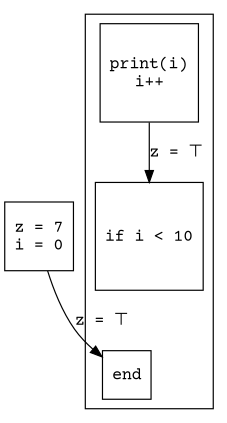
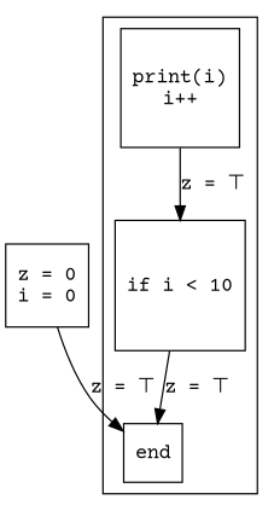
  digraph {
    fontname="Courier Prime"
    node [fontname="Courier Prime" shape=square]
    edge [fontname="Courier Prime"]
    n1 [label="if i < 10"]
    n2 [label="print(i)\ni++"]
    end
-   n4 [label="z = 7\ni = 0"]
+   n4 [label="z = 0\ni = 0"]
    subgraph cluster_1 {
      n1
      n2
      end
    }
+   n1 -> end [label="z = ⊤"]
    n2 -> n1 [label="z = ⊤"]
    n4 -> end [label="z = ⊤"]
  }
